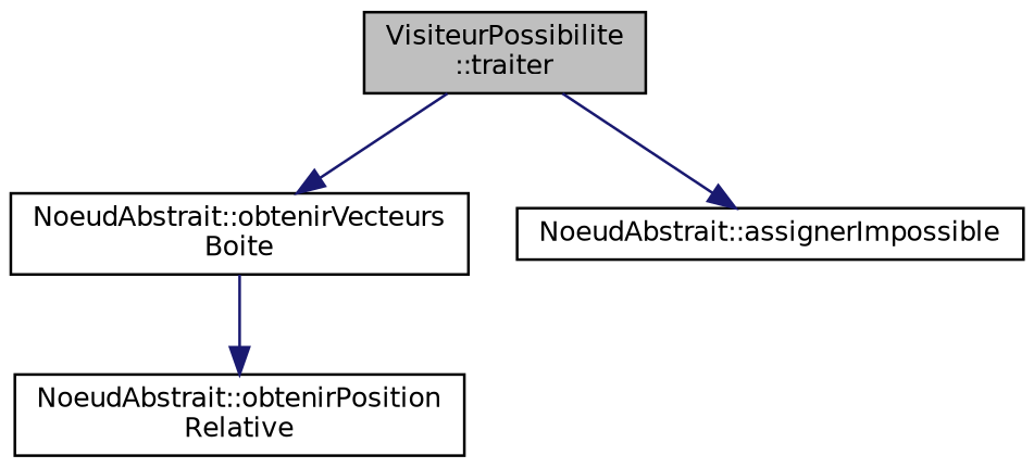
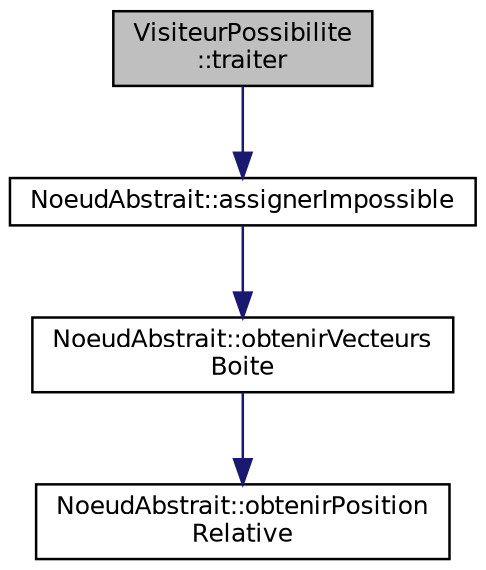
  digraph {
    rankdir=TB
    node [color=black fillcolor=white fontname=Helvetica fontsize=10 shape=record style=filled]
    edge [color=midnightblue fontname=Helvetica fontsize=10 labelfontname=Helvetica labelfontsize=10 style=solid]
    n1 [fillcolor=grey75 fontcolor=black height=0.2 label="VisiteurPossibilite\l::traiter" width=0.4]
    n2 [height=0.2 label="NoeudAbstrait::obtenirVecteurs\lBoite" width=0.4]
    n3 [height=0.2 label="NoeudAbstrait::assignerImpossible" width=0.4]
    n4 [height=0.2 label="NoeudAbstrait::obtenirPosition\lRelative" width=0.4]
-   n1 -> n2
+   n3 -> n2
    n1 -> n3
    n2 -> n4
  }
